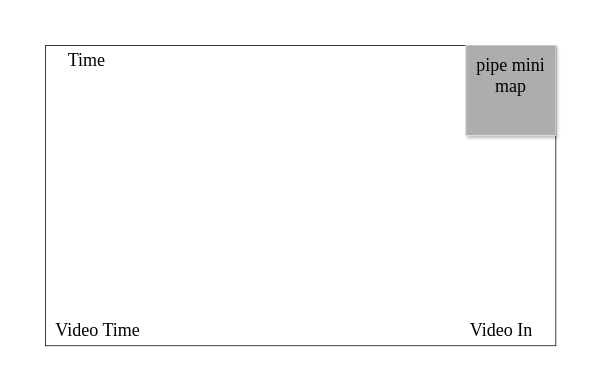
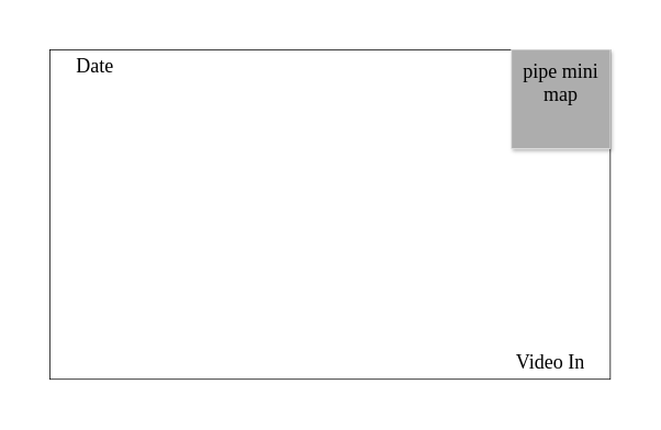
  <mxCell id="0" />
  <mxCell id="1" parent="0" />
  <mxCell id="2" value="" style="rounded=0;whiteSpace=wrap;html=1;" parent="1" vertex="1"><mxGeometry x="60" y="60" width="680" height="400" as="geometry" /></mxCell>
  <mxCell id="3" value="" style="rounded=0;whiteSpace=wrap;html=1;fillColor=none;strokeColor=none;" parent="1" vertex="1"><mxGeometry width="10" height="10" as="geometry" x="20" y="20" /></mxCell>
- <mxCell id="4" value="&lt;font style=&quot;font-size: 24px&quot; face=&quot;Times New Roman&quot;&gt;Video Time&lt;/font&gt;" style="text;html=1;strokeColor=none;fillColor=none;align=center;verticalAlign=middle;whiteSpace=wrap;rounded=0;" parent="1" vertex="1"><mxGeometry x="70" y="430" width="120" height="20" as="geometry" /></mxCell>
- <mxCell id="5" value="&lt;font style=&quot;font-size: 24px&quot; face=&quot;Times New Roman&quot;&gt;Time&lt;/font&gt;" style="text;html=1;strokeColor=none;fillColor=none;align=center;verticalAlign=middle;whiteSpace=wrap;rounded=0;" parent="1" vertex="1"><mxGeometry x="70" y="70" width="90" height="20" as="geometry" /></mxCell>
+ <mxCell id="5" value="&lt;font style=&quot;font-size: 24px&quot; face=&quot;Times New Roman&quot;&gt;Date&lt;/font&gt;" style="text;html=1;strokeColor=none;fillColor=none;align=center;verticalAlign=middle;whiteSpace=wrap;rounded=0;" parent="1" vertex="1"><mxGeometry x="70" y="70" width="90" height="20" as="geometry" /></mxCell>
  <mxCell id="6" value="&lt;font style=&quot;font-size: 24px&quot; face=&quot;Times New Roman&quot;&gt;Video In&lt;/font&gt;" style="text;html=1;strokeColor=none;fillColor=none;align=center;verticalAlign=middle;whiteSpace=wrap;rounded=0;" parent="1" vertex="1"><mxGeometry x="610" y="430" width="115" height="20" as="geometry" /></mxCell>
  <mxCell id="7" value="" style="rounded=0;whiteSpace=wrap;html=1;fillColor=#ADADAD;shadow=1;strokeColor=#E6E6E6;" parent="1" vertex="1"><mxGeometry x="620" y="60" width="120" height="120" as="geometry" /></mxCell>
  <mxCell id="8" value="&lt;font style=&quot;font-size: 24px&quot; face=&quot;Times New Roman&quot;&gt;pipe mini map&lt;/font&gt;" style="text;html=1;strokeColor=none;fillColor=none;align=center;verticalAlign=middle;whiteSpace=wrap;rounded=0;" parent="1" vertex="1"><mxGeometry x="630" y="90" width="100" height="20" as="geometry" /></mxCell>
  <mxCell id="9" value="" style="rounded=0;whiteSpace=wrap;html=1;fillColor=none;strokeColor=none;" vertex="1" parent="1"><mxGeometry x="770" y="490" width="10" height="10" as="geometry" /></mxCell>
